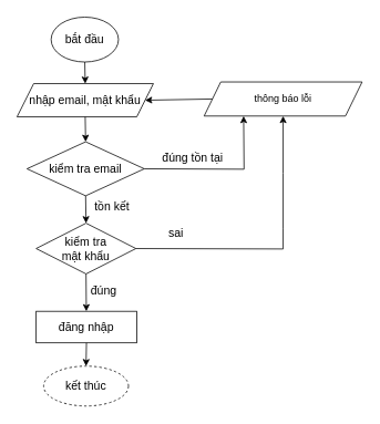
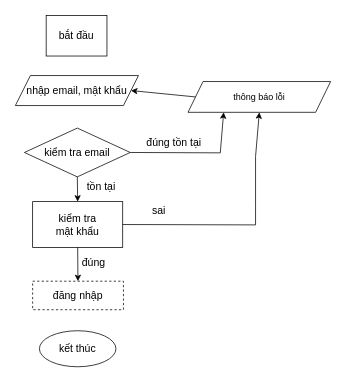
  <mxCell id="0" />
  <mxCell id="1" parent="0" />
- <mxCell id="2" value="bắt đầu" style="ellipse;whiteSpace=wrap;html=1;fontSize=14;" parent="1" vertex="1"><mxGeometry x="61" y="20" width="81" height="54" as="geometry" /></mxCell>
- <mxCell id="3" value="" style="endArrow=classic;html=1;rounded=0;fontSize=14;exitX=0.5;exitY=1;exitDx=0;exitDy=0;entryX=0.5;entryY=0;entryDx=0;entryDy=0;" parent="1" source="2" target="4" edge="1"><mxGeometry width="50" height="50" relative="1" as="geometry"><mxPoint x="357" y="369" as="sourcePoint" /><mxPoint x="92" y="145" as="targetPoint" /></mxGeometry></mxCell>
+ <mxCell id="2" value="bắt đầu" style="whiteSpace=wrap;html=1;fontSize=14;rounded=0;" parent="1" vertex="1"><mxGeometry x="61" y="20" width="81" height="54" as="geometry" /></mxCell>
  <mxCell id="4" value="nhập email, mật khẩu" style="shape=parallelogram;perimeter=parallelogramPerimeter;whiteSpace=wrap;html=1;fixedSize=1;fontSize=14;" parent="1" vertex="1"><mxGeometry x="20" y="100" width="164" height="40" as="geometry" /></mxCell>
  <mxCell id="5" value="kiểm tra email" style="rhombus;whiteSpace=wrap;html=1;fontSize=14;" parent="1" vertex="1"><mxGeometry x="32" y="170" width="141" height="65" as="geometry" /></mxCell>
- <mxCell id="6" value="" style="endArrow=classic;html=1;rounded=0;fontSize=14;entryX=0.5;entryY=0;entryDx=0;entryDy=0;exitX=0.5;exitY=1;exitDx=0;exitDy=0;" parent="1" source="4" target="5" edge="1"><mxGeometry width="50" height="50" relative="1" as="geometry"><mxPoint x="98" y="188" as="sourcePoint" /><mxPoint x="231" y="329" as="targetPoint" /></mxGeometry></mxCell>
- <mxCell id="7" value="kiểm tra &lt;br&gt;mật khẩu" style="rhombus;whiteSpace=wrap;html=1;fontSize=14;" parent="1" vertex="1"><mxGeometry x="43" y="268" width="120" height="61" as="geometry" /></mxCell>
+ <mxCell id="7" value="kiểm tra &lt;br&gt;mật khẩu" style="whiteSpace=wrap;html=1;fontSize=14;rounded=0;" parent="1" vertex="1"><mxGeometry x="43" y="268" width="120" height="61" as="geometry" /></mxCell>
  <mxCell id="8" value="" style="endArrow=classic;html=1;rounded=0;fontSize=14;exitX=0.5;exitY=1;exitDx=0;exitDy=0;entryX=0.5;entryY=0;entryDx=0;entryDy=0;" parent="1" source="5" target="7" edge="1"><mxGeometry width="50" height="50" relative="1" as="geometry"><mxPoint x="181" y="379" as="sourcePoint" /><mxPoint x="231" y="329" as="targetPoint" /></mxGeometry></mxCell>
  <mxCell id="9" value="" style="endArrow=classic;html=1;rounded=0;fontSize=14;exitX=1;exitY=0.5;exitDx=0;exitDy=0;entryX=0.25;entryY=1;entryDx=0;entryDy=0;" parent="1" source="5" target="19" edge="1"><mxGeometry width="50" height="50" relative="1" as="geometry"><mxPoint x="181" y="371" as="sourcePoint" /><mxPoint x="299" y="151" as="targetPoint" /><Array as="points"><mxPoint x="293" y="203" /></Array></mxGeometry></mxCell>
  <mxCell id="10" value="" style="endArrow=classic;html=1;rounded=0;fontSize=14;exitX=0.5;exitY=1;exitDx=0;exitDy=0;" parent="1" source="7" target="12" edge="1"><mxGeometry width="50" height="50" relative="1" as="geometry"><mxPoint x="107.5" y="384" as="sourcePoint" /><mxPoint x="103.5" y="358" as="targetPoint" /></mxGeometry></mxCell>
  <mxCell id="11" value="" style="endArrow=classic;html=1;rounded=0;fontSize=14;exitX=1;exitY=0.5;exitDx=0;exitDy=0;entryX=0.5;entryY=1;entryDx=0;entryDy=0;" parent="1" source="7" target="19" edge="1"><mxGeometry width="50" height="50" relative="1" as="geometry"><mxPoint x="181" y="458" as="sourcePoint" /><mxPoint x="98" y="110" as="targetPoint" /><Array as="points"><mxPoint x="340" y="299" /><mxPoint x="340" y="274" /><mxPoint x="340" y="208" /></Array></mxGeometry></mxCell>
- <mxCell id="12" value="đăng nhập" style="rounded=0;whiteSpace=wrap;html=1;fontSize=14;" parent="1" vertex="1"><mxGeometry x="43" y="374" width="121" height="38" as="geometry" /></mxCell>
- <mxCell id="13" value="kết thúc" style="ellipse;whiteSpace=wrap;html=1;fontSize=14;dashed=1;" parent="1" vertex="1"><mxGeometry x="52" y="440" width="102" height="48" as="geometry" /></mxCell>
- <mxCell id="14" value="" style="endArrow=classic;html=1;rounded=0;fontSize=14;exitX=0.5;exitY=1;exitDx=0;exitDy=0;entryX=0.5;entryY=0;entryDx=0;entryDy=0;" parent="1" source="12" target="13" edge="1"><mxGeometry width="50" height="50" relative="1" as="geometry"><mxPoint x="181" y="733" as="sourcePoint" /><mxPoint x="231" y="683" as="targetPoint" /></mxGeometry></mxCell>
+ <mxCell id="12" value="đăng nhập" style="rounded=0;whiteSpace=wrap;html=1;fontSize=14;dashed=1;" parent="1" vertex="1"><mxGeometry x="43" y="374" width="121" height="38" as="geometry" /></mxCell>
+ <mxCell id="13" value="kết thúc" style="ellipse;whiteSpace=wrap;html=1;fontSize=14;" parent="1" vertex="1"><mxGeometry x="52" y="440" width="102" height="48" as="geometry" /></mxCell>
  <mxCell id="15" value="đúng tồn tại" style="text;html=1;strokeColor=none;fillColor=none;align=center;verticalAlign=middle;whiteSpace=wrap;rounded=0;fontSize=14;" parent="1" vertex="1"><mxGeometry x="184" y="175" width="95" height="30" as="geometry" /></mxCell>
- <mxCell id="16" value="tồn kết" style="text;html=1;strokeColor=none;fillColor=none;align=center;verticalAlign=middle;whiteSpace=wrap;rounded=0;fontSize=14;" parent="1" vertex="1"><mxGeometry x="87" y="233" width="95" height="30" as="geometry" /></mxCell>
+ <mxCell id="16" value="tồn tại" style="text;html=1;strokeColor=none;fillColor=none;align=center;verticalAlign=middle;whiteSpace=wrap;rounded=0;fontSize=14;" parent="1" vertex="1"><mxGeometry x="87" y="233" width="95" height="30" as="geometry" /></mxCell>
  <mxCell id="17" value="sai" style="text;html=1;strokeColor=none;fillColor=none;align=center;verticalAlign=middle;whiteSpace=wrap;rounded=0;fontSize=14;" parent="1" vertex="1"><mxGeometry x="164" y="265" width="95" height="30" as="geometry" /></mxCell>
  <mxCell id="18" value="đúng" style="text;html=1;strokeColor=none;fillColor=none;align=center;verticalAlign=middle;whiteSpace=wrap;rounded=0;fontSize=14;" parent="1" vertex="1"><mxGeometry x="77" y="334" width="95" height="30" as="geometry" /></mxCell>
- <mxCell id="19" value="thông báo lỗi" style="shape=parallelogram;perimeter=parallelogramPerimeter;whiteSpace=wrap;html=1;fixedSize=1;" parent="1" vertex="1"><mxGeometry x="245" y="98" width="190" height="41" as="geometry" /></mxCell>
+ <mxCell id="19" value="thông báo lỗi" style="shape=parallelogram;perimeter=parallelogramPerimeter;whiteSpace=wrap;html=1;fixedSize=1;" parent="1" vertex="1"><mxGeometry x="250" y="108" width="190" height="41" as="geometry" /></mxCell>
  <mxCell id="20" value="" style="endArrow=classic;html=1;rounded=0;exitX=0;exitY=0.5;exitDx=0;exitDy=0;entryX=1;entryY=0.5;entryDx=0;entryDy=0;" parent="1" source="19" target="4" edge="1"><mxGeometry width="50" height="50" relative="1" as="geometry"><mxPoint x="181" y="313" as="sourcePoint" /><mxPoint x="101" y="89" as="targetPoint" /></mxGeometry></mxCell>
